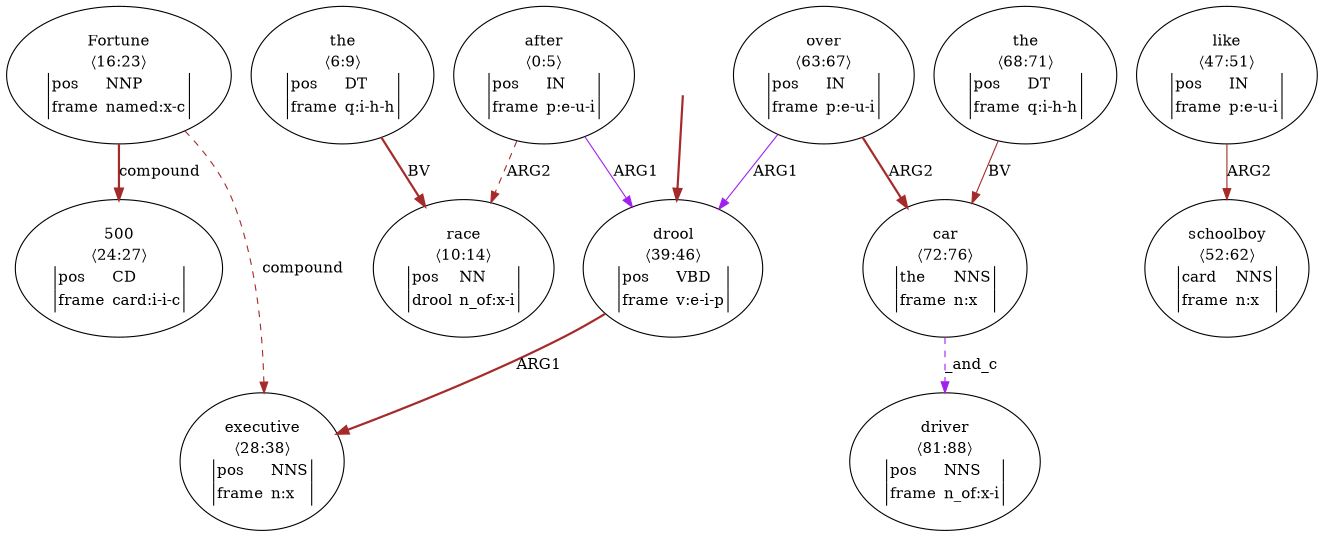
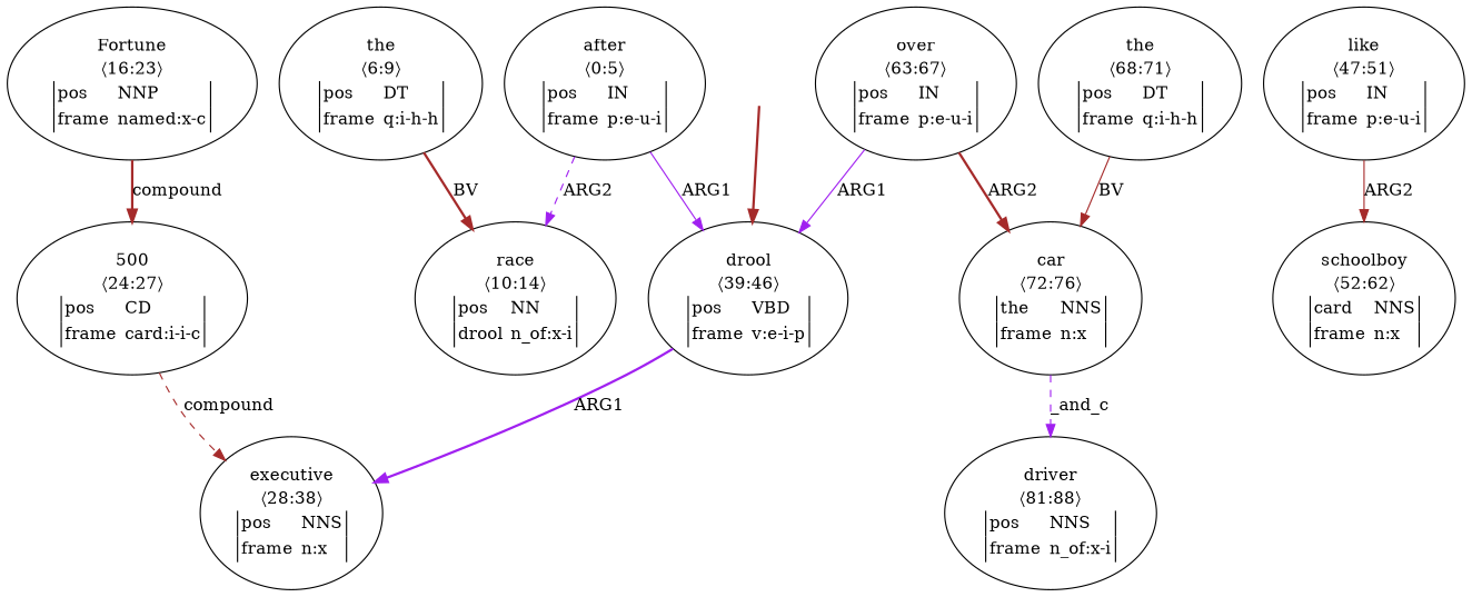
  digraph {
    edge [color=brown style=bold]
    top [style=invis]
    n2 [label=<<table align="center" border="0" cellspacing="0"><tr><td colspan="2">drool</td></tr><tr><td colspan="2">〈39:46〉</td></tr><tr><td sides="l" border="1" align="left">pos</td><td sides="r" border="1" align="left">VBD</td></tr><tr><td sides="l" border="1" align="left">frame</td><td sides="r" border="1" align="left">v:e-i-p</td></tr></table>>]
    n3 [label=<<table align="center" border="0" cellspacing="0"><tr><td colspan="2">executive</td></tr><tr><td colspan="2">〈28:38〉</td></tr><tr><td sides="l" border="1" align="left">pos</td><td sides="r" border="1" align="left">NNS</td></tr><tr><td sides="l" border="1" align="left">frame</td><td sides="r" border="1" align="left">n:x</td></tr></table>>]
    n4 [label=<<table align="center" border="0" cellspacing="0"><tr><td colspan="2">after</td></tr><tr><td colspan="2">〈0:5〉</td></tr><tr><td sides="l" border="1" align="left">pos</td><td sides="r" border="1" align="left">IN</td></tr><tr><td sides="l" border="1" align="left">frame</td><td sides="r" border="1" align="left">p:e-u-i</td></tr></table>>]
    n5 [label=<<table align="center" border="0" cellspacing="0"><tr><td colspan="2">race</td></tr><tr><td colspan="2">〈10:14〉</td></tr><tr><td sides="l" border="1" align="left">pos</td><td sides="r" border="1" align="left">NN</td></tr><tr><td sides="l" border="1" align="left">drool</td><td sides="r" border="1" align="left">n_of:x-i</td></tr></table>>]
    n6 [label=<<table align="center" border="0" cellspacing="0"><tr><td colspan="2">the</td></tr><tr><td colspan="2">〈6:9〉</td></tr><tr><td sides="l" border="1" align="left">pos</td><td sides="r" border="1" align="left">DT</td></tr><tr><td sides="l" border="1" align="left">frame</td><td sides="r" border="1" align="left">q:i-h-h</td></tr></table>>]
    n7 [label=<<table align="center" border="0" cellspacing="0"><tr><td colspan="2">Fortune</td></tr><tr><td colspan="2">〈16:23〉</td></tr><tr><td sides="l" border="1" align="left">pos</td><td sides="r" border="1" align="left">NNP</td></tr><tr><td sides="l" border="1" align="left">frame</td><td sides="r" border="1" align="left">named:x-c</td></tr></table>>]
    n8 [label=<<table align="center" border="0" cellspacing="0"><tr><td colspan="2">500</td></tr><tr><td colspan="2">〈24:27〉</td></tr><tr><td sides="l" border="1" align="left">pos</td><td sides="r" border="1" align="left">CD</td></tr><tr><td sides="l" border="1" align="left">frame</td><td sides="r" border="1" align="left">card:i-i-c</td></tr></table>>]
    n9 [label=<<table align="center" border="0" cellspacing="0"><tr><td colspan="2">like</td></tr><tr><td colspan="2">〈47:51〉</td></tr><tr><td sides="l" border="1" align="left">pos</td><td sides="r" border="1" align="left">IN</td></tr><tr><td sides="l" border="1" align="left">frame</td><td sides="r" border="1" align="left">p:e-u-i</td></tr></table>>]
    n10 [label=<<table align="center" border="0" cellspacing="0"><tr><td colspan="2">schoolboy</td></tr><tr><td colspan="2">〈52:62〉</td></tr><tr><td sides="l" border="1" align="left">card</td><td sides="r" border="1" align="left">NNS</td></tr><tr><td sides="l" border="1" align="left">frame</td><td sides="r" border="1" align="left">n:x</td></tr></table>>]
    n11 [label=<<table align="center" border="0" cellspacing="0"><tr><td colspan="2">over</td></tr><tr><td colspan="2">〈63:67〉</td></tr><tr><td sides="l" border="1" align="left">pos</td><td sides="r" border="1" align="left">IN</td></tr><tr><td sides="l" border="1" align="left">frame</td><td sides="r" border="1" align="left">p:e-u-i</td></tr></table>>]
    n12 [label=<<table align="center" border="0" cellspacing="0"><tr><td colspan="2">car</td></tr><tr><td colspan="2">〈72:76〉</td></tr><tr><td sides="l" border="1" align="left">the</td><td sides="r" border="1" align="left">NNS</td></tr><tr><td sides="l" border="1" align="left">frame</td><td sides="r" border="1" align="left">n:x</td></tr></table>>]
    n13 [label=<<table align="center" border="0" cellspacing="0"><tr><td colspan="2">driver</td></tr><tr><td colspan="2">〈81:88〉</td></tr><tr><td sides="l" border="1" align="left">pos</td><td sides="r" border="1" align="left">NNS</td></tr><tr><td sides="l" border="1" align="left">frame</td><td sides="r" border="1" align="left">n_of:x-i</td></tr></table>>]
    n14 [label=<<table align="center" border="0" cellspacing="0"><tr><td colspan="2">the</td></tr><tr><td colspan="2">〈68:71〉</td></tr><tr><td sides="l" border="1" align="left">pos</td><td sides="r" border="1" align="left">DT</td></tr><tr><td sides="l" border="1" align="left">frame</td><td sides="r" border="1" align="left">q:i-h-h</td></tr></table>>]
    top -> n2
-   n2 -> n3 [label=ARG1]
+   n2 -> n3 [color=purple label=ARG1]
    n4 -> n2 [color=purple label=ARG1 style=solid]
-   n4 -> n5 [label=ARG2 style=dashed]
+   n4 -> n5 [color=purple label=ARG2 style=dashed]
    n6 -> n5 [label=BV]
    n7 -> n8 [label=compound]
-   n7 -> n3 [label=compound style=dashed]
+   n8 -> n3 [label=compound style=dashed]
    n9 -> n10 [label=ARG2 style=solid]
    n11 -> n2 [color=purple label=ARG1 style=solid]
    n11 -> n12 [label=ARG2]
    n12 -> n13 [color=purple label=_and_c style=dashed]
    n14 -> n12 [label=BV style=solid]
  }
